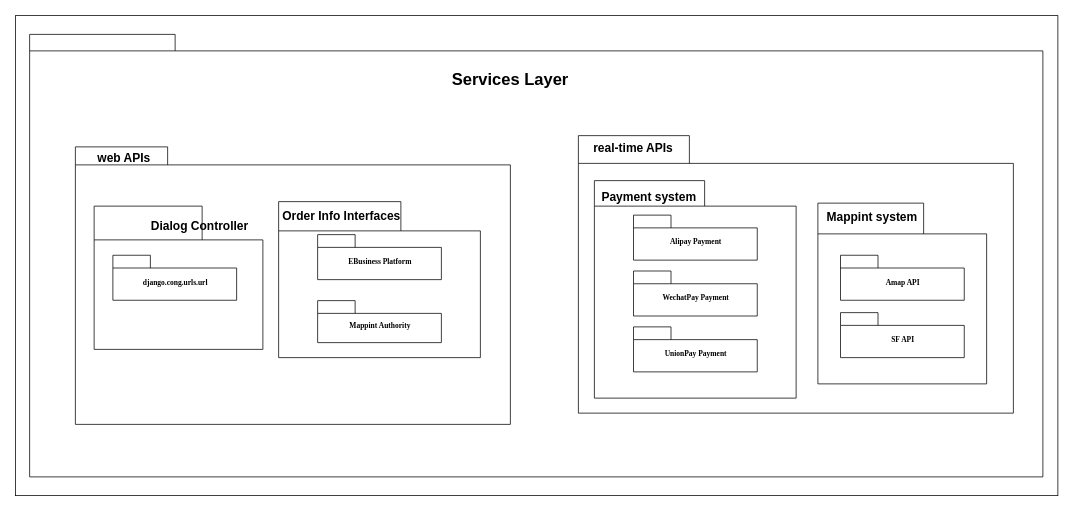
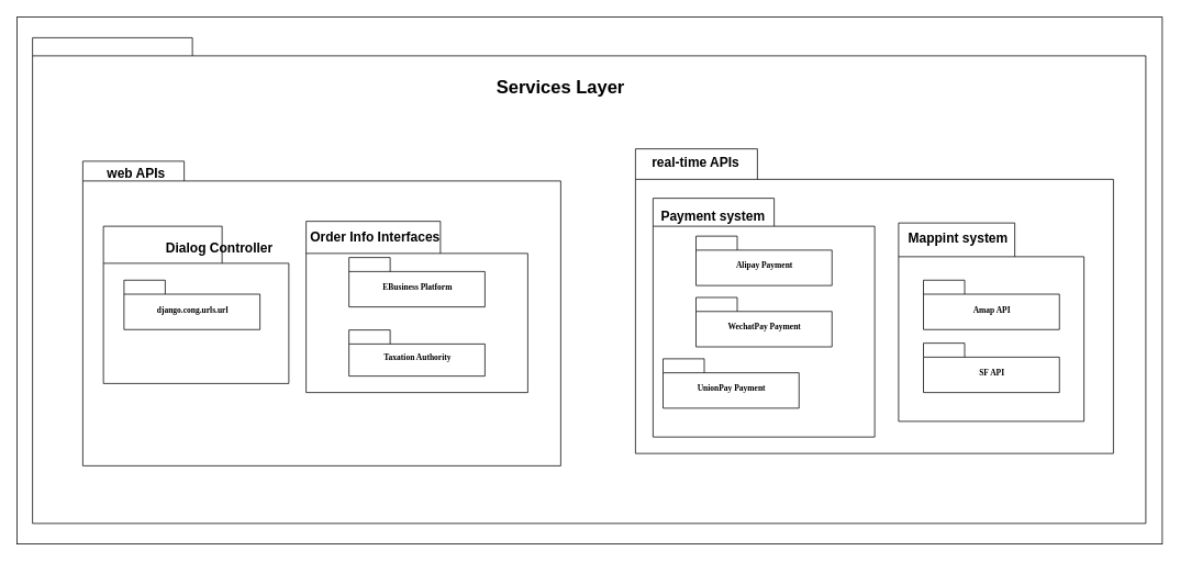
  <mxCell id="0" />
  <mxCell id="1" parent="0" />
  <mxCell id="2" value="" style="rounded=0;whiteSpace=wrap;html=1;fontSize=16;" vertex="1" parent="1"><mxGeometry x="20" y="20" width="1390" height="640" as="geometry" /></mxCell>
  <mxCell id="3" value="" style="group" parent="1" vertex="1" connectable="0"><mxGeometry x="100" y="195" width="1290" height="460" as="geometry" /></mxCell>
  <mxCell id="4" value="" style="shape=folder;fontStyle=1;spacingTop=10;tabWidth=194;tabHeight=22;tabPosition=left;html=1;rounded=0;shadow=0;comic=0;labelBackgroundColor=none;strokeColor=#000000;strokeWidth=1;fillColor=none;fontFamily=Verdana;fontSize=10;fontColor=#000000;align=center;" parent="3" vertex="1"><mxGeometry x="-61" y="-150" width="1351" height="590" as="geometry" /></mxCell>
  <mxCell id="5" value="" style="shape=folder;fontStyle=1;spacingTop=10;tabWidth=123;tabHeight=24;tabPosition=left;html=1;rounded=0;shadow=0;comic=0;labelBackgroundColor=none;strokeColor=#000000;strokeWidth=1;fillColor=#ffffff;fontFamily=Verdana;fontSize=10;fontColor=#000000;align=center;" parent="3" vertex="1"><mxGeometry width="580" height="370" as="geometry" /></mxCell>
  <mxCell id="6" value="" style="shape=folder;fontStyle=1;spacingTop=10;tabWidth=144;tabHeight=45;tabPosition=left;html=1;rounded=0;shadow=0;comic=0;labelBackgroundColor=none;strokeColor=#000000;strokeWidth=1;fillColor=#ffffff;fontFamily=Verdana;fontSize=10;fontColor=#000000;align=center;" parent="3" vertex="1"><mxGeometry x="25" y="79" width="225" height="191" as="geometry" /></mxCell>
  <mxCell id="7" value="" style="shape=folder;fontStyle=1;spacingTop=10;tabWidth=163;tabHeight=39;tabPosition=left;html=1;rounded=0;shadow=0;comic=0;labelBackgroundColor=none;strokeColor=#000000;strokeWidth=1;fillColor=#ffffff;fontFamily=Verdana;fontSize=10;fontColor=#000000;align=center;" parent="3" vertex="1"><mxGeometry x="271" y="73" width="269" height="208" as="geometry" /></mxCell>
  <mxCell id="8" value="django.cong.urls.url" style="shape=folder;fontStyle=1;spacingTop=10;tabWidth=50;tabHeight=17;tabPosition=left;html=1;rounded=0;shadow=0;comic=0;labelBackgroundColor=none;strokeColor=#000000;strokeWidth=1;fillColor=#ffffff;fontFamily=Verdana;fontSize=10;fontColor=#000000;align=center;" vertex="1" parent="3"><mxGeometry x="50" y="144.5" width="165" height="60" as="geometry" /></mxCell>
  <mxCell id="9" value="EBusiness Platform" style="shape=folder;fontStyle=1;spacingTop=10;tabWidth=50;tabHeight=17;tabPosition=left;html=1;rounded=0;shadow=0;comic=0;labelBackgroundColor=none;strokeColor=#000000;strokeWidth=1;fillColor=#ffffff;fontFamily=Verdana;fontSize=10;fontColor=#000000;align=center;" vertex="1" parent="3"><mxGeometry x="323" y="117" width="165" height="60" as="geometry" /></mxCell>
- <mxCell id="10" value="Mappint Authority" style="shape=folder;fontStyle=1;spacingTop=10;tabWidth=50;tabHeight=17;tabPosition=left;html=1;rounded=0;shadow=0;comic=0;labelBackgroundColor=none;strokeColor=#000000;strokeWidth=1;fillColor=#ffffff;fontFamily=Verdana;fontSize=10;fontColor=#000000;align=center;" vertex="1" parent="3"><mxGeometry x="323" y="205" width="165" height="56" as="geometry" /></mxCell>
+ <mxCell id="10" value="Taxation Authority" style="shape=folder;fontStyle=1;spacingTop=10;tabWidth=50;tabHeight=17;tabPosition=left;html=1;rounded=0;shadow=0;comic=0;labelBackgroundColor=none;strokeColor=#000000;strokeWidth=1;fillColor=#ffffff;fontFamily=Verdana;fontSize=10;fontColor=#000000;align=center;" vertex="1" parent="3"><mxGeometry x="323" y="205" width="165" height="56" as="geometry" /></mxCell>
  <mxCell id="11" value="Services Layer" style="text;align=center;fontStyle=1;verticalAlign=middle;spacingLeft=3;spacingRight=3;strokeColor=none;rotatable=0;points=[[0,0.5],[1,0.5]];portConstraint=eastwest;fontSize=22;" vertex="1" parent="3"><mxGeometry x="540" y="-105" width="80" height="26" as="geometry" /></mxCell>
  <mxCell id="12" value="web APIs" style="text;align=center;fontStyle=1;verticalAlign=middle;spacingLeft=3;spacingRight=3;strokeColor=none;rotatable=0;points=[[0,0.5],[1,0.5]];portConstraint=eastwest;fontSize=16;" vertex="1" parent="3"><mxGeometry x="25" width="80" height="26" as="geometry" /></mxCell>
  <mxCell id="13" value="Dialog Controller" style="text;align=center;fontStyle=1;verticalAlign=middle;spacingLeft=3;spacingRight=3;strokeColor=none;rotatable=0;points=[[0,0.5],[1,0.5]];portConstraint=eastwest;fontSize=16;" vertex="1" parent="3"><mxGeometry x="126" y="91" width="80" height="26" as="geometry" /></mxCell>
  <mxCell id="14" value="Order Info Interfaces" style="text;align=center;fontStyle=1;verticalAlign=middle;spacingLeft=3;spacingRight=3;strokeColor=none;rotatable=0;points=[[0,0.5],[1,0.5]];portConstraint=eastwest;fontSize=16;" vertex="1" parent="3"><mxGeometry x="315" y="78" width="80" height="26" as="geometry" /></mxCell>
  <mxCell id="15" value="" style="shape=folder;fontStyle=1;spacingTop=10;tabWidth=148;tabHeight=37;tabPosition=left;html=1;rounded=0;shadow=0;comic=0;labelBackgroundColor=none;strokeColor=#000000;strokeWidth=1;fillColor=#ffffff;fontFamily=Verdana;fontSize=10;fontColor=#000000;align=center;" vertex="1" parent="1"><mxGeometry x="770.667" y="180" width="580" height="370" as="geometry" /></mxCell>
  <mxCell id="16" value="" style="shape=folder;fontStyle=1;spacingTop=10;tabWidth=141;tabHeight=41;tabPosition=left;html=1;rounded=0;shadow=0;comic=0;labelBackgroundColor=none;strokeColor=#000000;strokeWidth=1;fillColor=#ffffff;fontFamily=Verdana;fontSize=10;fontColor=#000000;align=center;" vertex="1" parent="1"><mxGeometry x="1090" y="270" width="225" height="241" as="geometry" /></mxCell>
  <mxCell id="17" value="" style="shape=folder;fontStyle=1;spacingTop=10;tabWidth=147;tabHeight=34;tabPosition=left;html=1;rounded=0;shadow=0;comic=0;labelBackgroundColor=none;strokeColor=#000000;strokeWidth=1;fillColor=#ffffff;fontFamily=Verdana;fontSize=10;fontColor=#000000;align=center;" vertex="1" parent="1"><mxGeometry x="792" y="240" width="269" height="290" as="geometry" /></mxCell>
  <mxCell id="18" value="Amap API" style="shape=folder;fontStyle=1;spacingTop=10;tabWidth=50;tabHeight=17;tabPosition=left;html=1;rounded=0;shadow=0;comic=0;labelBackgroundColor=none;strokeColor=#000000;strokeWidth=1;fillColor=#ffffff;fontFamily=Verdana;fontSize=10;fontColor=#000000;align=center;" vertex="1" parent="1"><mxGeometry x="1120.167" y="339.5" width="165" height="60" as="geometry" /></mxCell>
  <mxCell id="19" value="Alipay Payment" style="shape=folder;fontStyle=1;spacingTop=10;tabWidth=50;tabHeight=17;tabPosition=left;html=1;rounded=0;shadow=0;comic=0;labelBackgroundColor=none;strokeColor=#000000;strokeWidth=1;fillColor=#ffffff;fontFamily=Verdana;fontSize=10;fontColor=#000000;align=center;" vertex="1" parent="1"><mxGeometry x="844.167" y="286" width="165" height="60" as="geometry" /></mxCell>
  <mxCell id="20" value="WechatPay Payment" style="shape=folder;fontStyle=1;spacingTop=10;tabWidth=50;tabHeight=17;tabPosition=left;html=1;rounded=0;shadow=0;comic=0;labelBackgroundColor=none;strokeColor=#000000;strokeWidth=1;fillColor=#ffffff;fontFamily=Verdana;fontSize=10;fontColor=#000000;align=center;" vertex="1" parent="1"><mxGeometry x="844.167" y="360.5" width="165" height="60" as="geometry" /></mxCell>
- <mxCell id="21" value="UnionPay Payment" style="shape=folder;fontStyle=1;spacingTop=10;tabWidth=50;tabHeight=17;tabPosition=left;html=1;rounded=0;shadow=0;comic=0;labelBackgroundColor=none;strokeColor=#000000;strokeWidth=1;fillColor=#ffffff;fontFamily=Verdana;fontSize=10;fontColor=#000000;align=center;" vertex="1" parent="1"><mxGeometry x="844.167" y="435" width="165" height="60" as="geometry" /></mxCell>
+ <mxCell id="21" value="UnionPay Payment" style="shape=folder;fontStyle=1;spacingTop=10;tabWidth=50;tabHeight=17;tabPosition=left;html=1;rounded=0;shadow=0;comic=0;labelBackgroundColor=none;strokeColor=#000000;strokeWidth=1;fillColor=#ffffff;fontFamily=Verdana;fontSize=10;fontColor=#000000;align=center;" vertex="1" parent="1"><mxGeometry x="804.167" y="435" width="165" height="60" as="geometry" /></mxCell>
  <mxCell id="22" value="real-time APIs" style="text;align=center;fontStyle=1;verticalAlign=middle;spacingLeft=3;spacingRight=3;strokeColor=none;rotatable=0;points=[[0,0.5],[1,0.5]];portConstraint=eastwest;fontSize=16;" vertex="1" parent="1"><mxGeometry x="804" y="182" width="80" height="26" as="geometry" /></mxCell>
  <mxCell id="23" value="Payment system" style="text;align=center;fontStyle=1;verticalAlign=middle;spacingLeft=3;spacingRight=3;strokeColor=none;rotatable=0;points=[[0,0.5],[1,0.5]];portConstraint=eastwest;fontSize=16;" vertex="1" parent="1"><mxGeometry x="825" y="247" width="80" height="26" as="geometry" /></mxCell>
  <mxCell id="24" value="Mappint system" style="text;align=center;fontStyle=1;verticalAlign=middle;spacingLeft=3;spacingRight=3;strokeColor=none;rotatable=0;points=[[0,0.5],[1,0.5]];portConstraint=eastwest;fontSize=16;" vertex="1" parent="1"><mxGeometry x="1122.5" y="274" width="80" height="26" as="geometry" /></mxCell>
  <mxCell id="25" value="SF API" style="shape=folder;fontStyle=1;spacingTop=10;tabWidth=50;tabHeight=17;tabPosition=left;html=1;rounded=0;shadow=0;comic=0;labelBackgroundColor=none;strokeColor=#000000;strokeWidth=1;fillColor=#ffffff;fontFamily=Verdana;fontSize=10;fontColor=#000000;align=center;" vertex="1" parent="1"><mxGeometry x="1120.167" y="416" width="165" height="60" as="geometry" /></mxCell>
